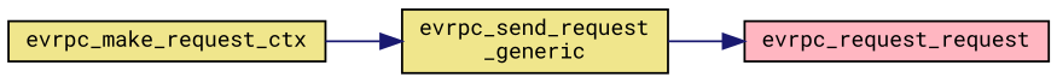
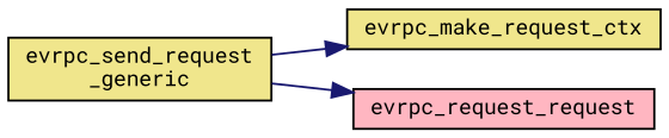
  digraph {
    fontname="Roboto Mono"
    rankdir=LR
    node [color=black fillcolor=khaki fontname="Roboto Mono" fontsize=10 shape=record style=filled]
    edge [color=midnightblue fontname="Roboto Mono" fontsize=10 labelfontname=Helvetica labelfontsize=10 style=solid]
    n1 [fontcolor=black height=0.2 label="evrpc_send_request\l_generic" width=0.4]
    n2 [height=0.2 label=evrpc_make_request_ctx width=0.4]
    n3 [fillcolor=lightpink height=0.2 label=evrpc_request_request width=0.4]
-   n2 -> n1
+   n1 -> n2
    n1 -> n3
  }
